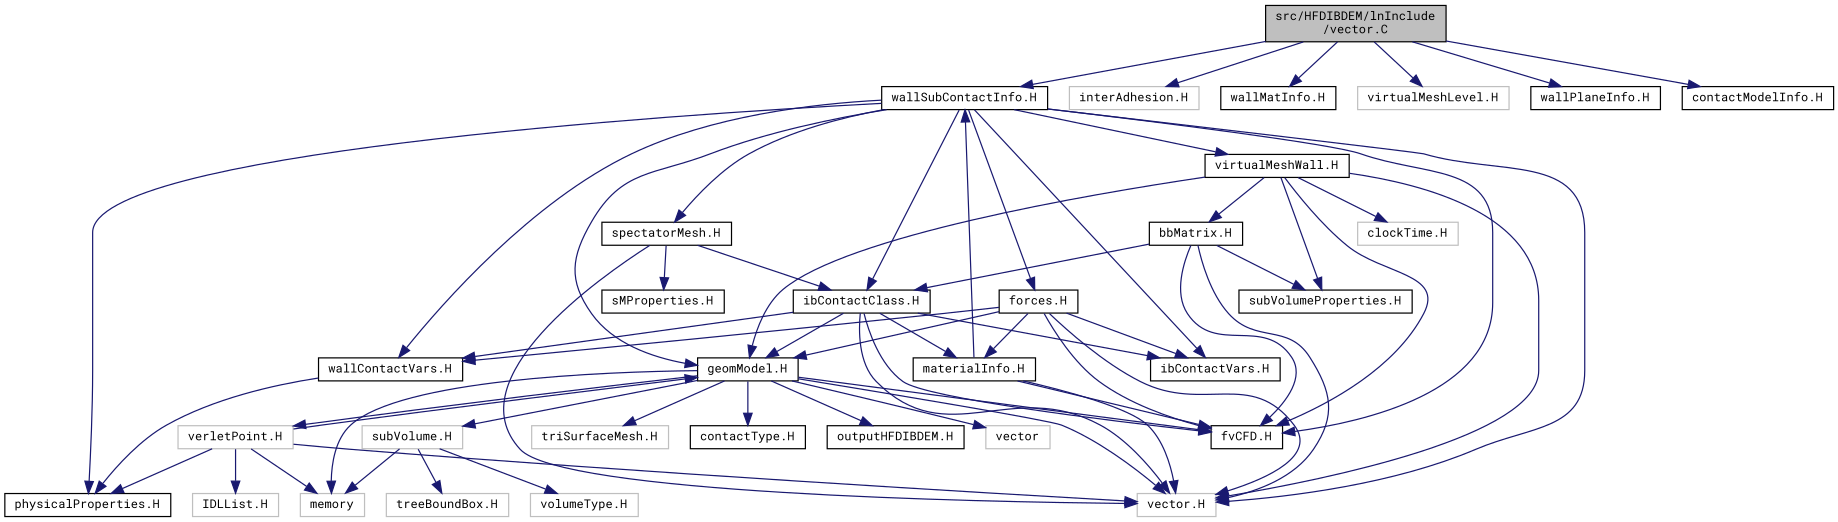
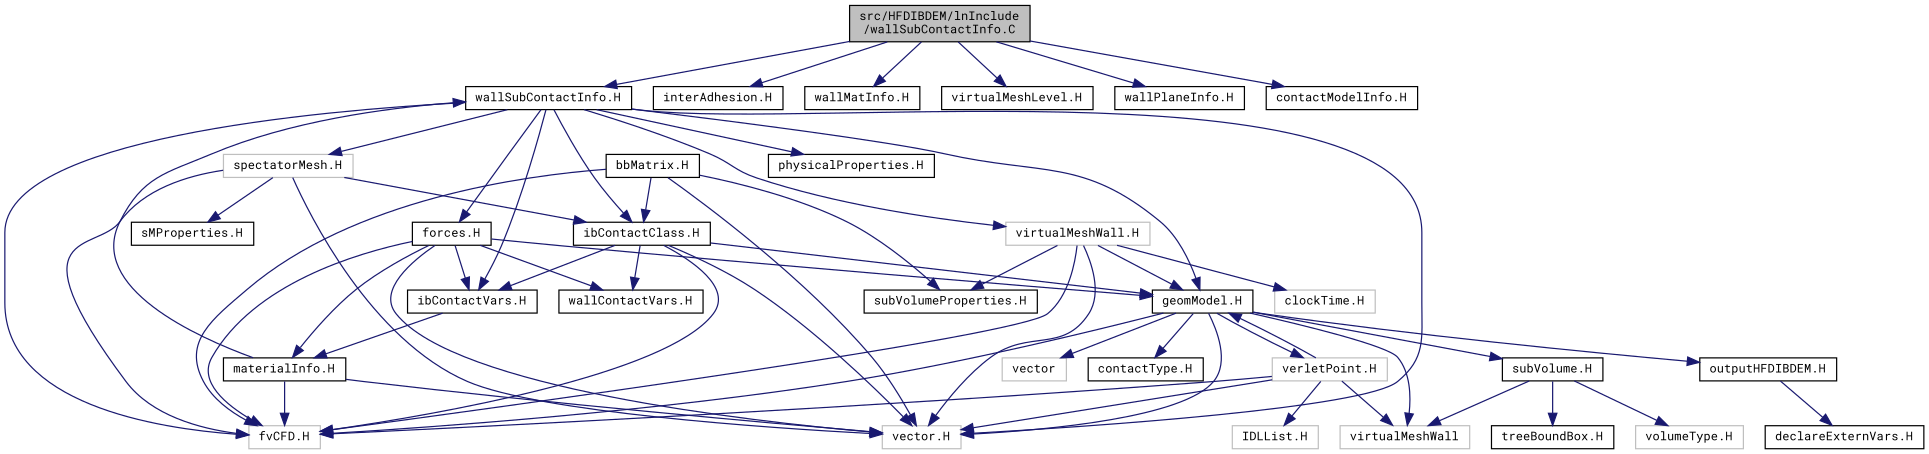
  digraph {
    fontname="Roboto Mono"
    node [color=black fillcolor=white fontname="Roboto Mono" fontsize=10 shape=record style=filled]
    edge [color=midnightblue fontname="Roboto Mono" fontsize=10 labelfontname=Helvetica labelfontsize=10 style=solid]
-   n1 [fillcolor=grey75 fontcolor=black height=0.2 label="src/HFDIBDEM/lnInclude\l/vector.C" width=0.4]
+   n1 [fillcolor=grey75 fontcolor=black height=0.2 label="src/HFDIBDEM/lnInclude\l/wallSubContactInfo.C" width=0.4]
    n2 [height=0.2 label="wallSubContactInfo.H" width=0.4]
-   n3 [color=grey75 height=0.2 label="interAdhesion.H" width=0.4]
+   n3 [height=0.2 label="interAdhesion.H" width=0.4]
    n4 [height=0.2 label="wallMatInfo.H" width=0.4]
-   n5 [color=grey75 height=0.2 label="virtualMeshLevel.H" width=0.4]
+   n5 [height=0.2 label="virtualMeshLevel.H" width=0.4]
    n6 [height=0.2 label="wallPlaneInfo.H" width=0.4]
    n7 [height=0.2 label="contactModelInfo.H" width=0.4]
    n8 [color=grey75 height=0.2 label="vector.H" width=0.4]
-   n9 [height=0.2 label="fvCFD.H" width=0.4]
+   n9 [color=grey75 height=0.2 label="fvCFD.H" width=0.4]
    n10 [height=0.2 label="geomModel.H" width=0.4]
    n11 [height=0.2 label="ibContactVars.H" width=0.4]
    n12 [height=0.2 label="ibContactClass.H" width=0.4]
    n13 [height=0.2 label="wallContactVars.H" width=0.4]
    n14 [height=0.2 label="physicalProperties.H" width=0.4]
    n15 [height=0.2 label="forces.H" width=0.4]
-   n16 [height=0.2 label="spectatorMesh.H" width=0.4]
-   n17 [height=0.2 label="virtualMeshWall.H" width=0.4]
+   n16 [color=grey75 height=0.2 label="spectatorMesh.H" width=0.4]
+   n17 [color=grey75 height=0.2 label="virtualMeshWall.H" width=0.4]
    n18 [color=grey75 height=0.2 label=vector width=0.4]
-   n19 [color=grey75 height=0.2 label=memory width=0.4]
-   n20 [color=grey75 height=0.2 label="triSurfaceMesh.H" width=0.4]
+   n19 [color=grey75 height=0.2 label=virtualMeshWall width=0.4]
    n21 [height=0.2 label="contactType.H" width=0.4]
-   n22 [color=grey75 height=0.2 label="subVolume.H" width=0.4]
+   n22 [height=0.2 label="subVolume.H" width=0.4]
    n23 [color=grey75 height=0.2 label="verletPoint.H" width=0.4]
    n24 [height=0.2 label="outputHFDIBDEM.H" width=0.4]
    n25 [height=0.2 label="materialInfo.H" width=0.4]
    n26 [height=0.2 label="sMProperties.H" width=0.4]
    n27 [height=0.2 label="bbMatrix.H" width=0.4]
    n28 [height=0.2 label="subVolumeProperties.H" width=0.4]
    n29 [color=grey75 height=0.2 label="clockTime.H" width=0.4]
-   n30 [color=grey75 height=0.2 label="treeBoundBox.H" width=0.4]
+   n30 [height=0.2 label="treeBoundBox.H" width=0.4]
    n31 [color=grey75 height=0.2 label="volumeType.H" width=0.4]
    n32 [color=grey75 height=0.2 label="IDLList.H" width=0.4]
+   n33 [height=0.2 label="declareExternVars.H" width=0.4]
    n1 -> n2
    n1 -> n3
    n1 -> n4
    n1 -> n5
    n1 -> n6
    n1 -> n7
    n2 -> n8
    n2 -> n9
    n2 -> n10
    n2 -> n11
    n2 -> n12
-   n2 -> n13
    n2 -> n14
    n2 -> n15
    n2 -> n16
    n2 -> n17
    n10 -> n8
    n10 -> n9
    n10 -> n18
    n10 -> n19
-   n10 -> n20
    n10 -> n21
    n10 -> n22
    n10 -> n23
    n10 -> n24
    n12 -> n8
    n12 -> n9
    n12 -> n10
    n12 -> n11
    n12 -> n13
-   n12 -> n25
-   n13 -> n14
+   n11 -> n25
    n15 -> n8
    n15 -> n9
    n15 -> n10
    n15 -> n11
    n15 -> n13
    n15 -> n25
    n16 -> n8
+   n16 -> n9
    n16 -> n12
    n16 -> n26
    n17 -> n8
    n17 -> n9
    n17 -> n10
-   n17 -> n27
    n17 -> n28
    n17 -> n29
    n22 -> n19
    n22 -> n30
    n22 -> n31
    n23 -> n8
-   n23 -> n14
+   n23 -> n9
    n23 -> n10
    n23 -> n19
    n23 -> n32
+   n24 -> n33
    n25 -> n2
    n25 -> n8
    n25 -> n9
    n27 -> n8
    n27 -> n9
    n27 -> n12
    n27 -> n28
  }
